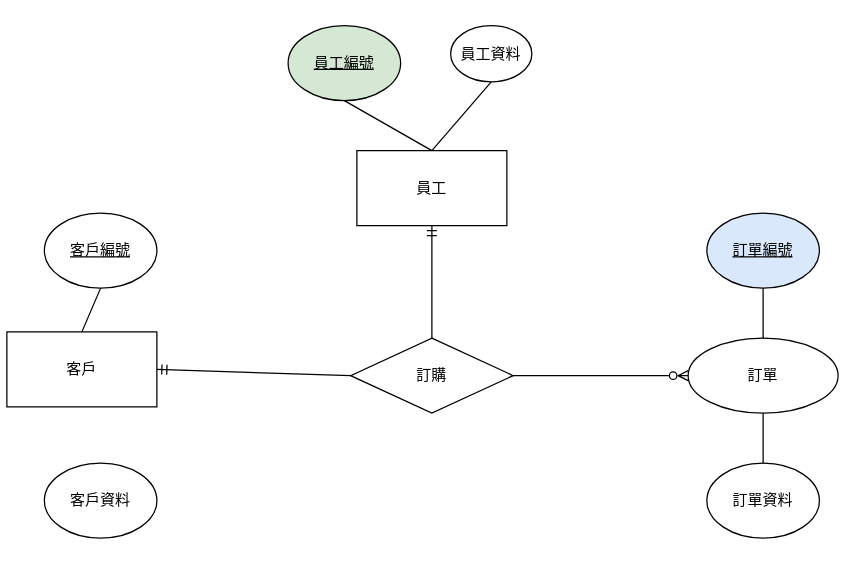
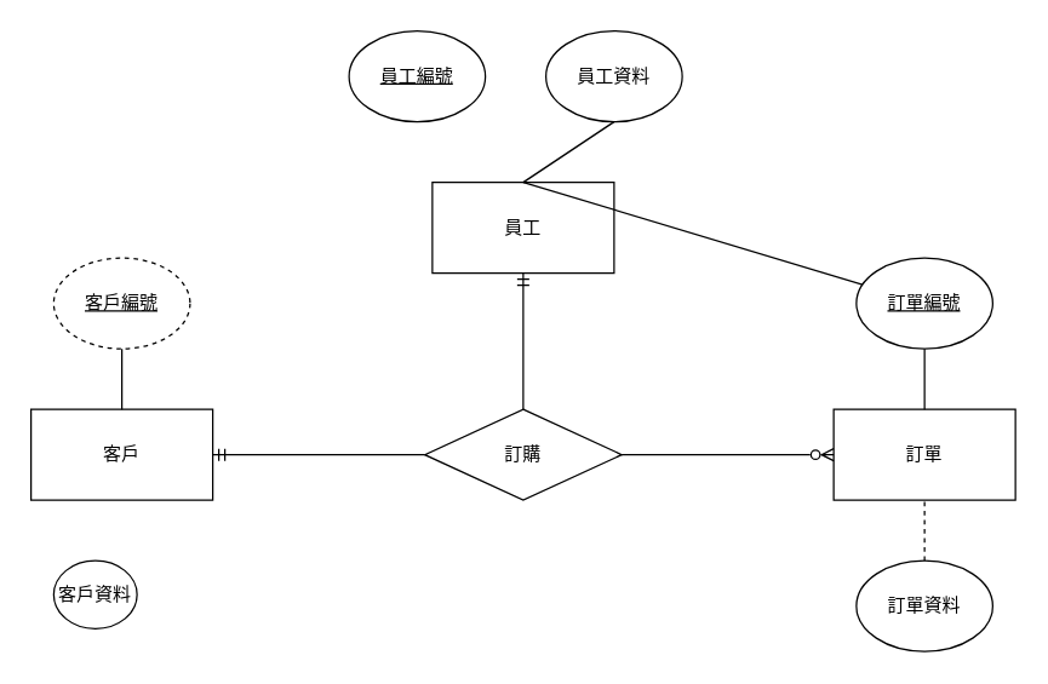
  <mxCell id="0" />
  <mxCell id="1" parent="0" />
- <mxCell id="2" value="客戶" style="rounded=0;whiteSpace=wrap;html=1;" vertex="1" parent="1"><mxGeometry x="5" y="265" width="120" height="60" as="geometry" /></mxCell>
- <mxCell id="3" value="訂單" style="ellipse;whiteSpace=wrap;html=1;" vertex="1" parent="1"><mxGeometry x="550" y="270" width="120" height="60" as="geometry" /></mxCell>
+ <mxCell id="2" value="客戶" style="rounded=0;whiteSpace=wrap;html=1;" vertex="1" parent="1"><mxGeometry x="20" y="270" width="120" height="60" as="geometry" /></mxCell>
+ <mxCell id="3" value="訂單" style="rounded=0;whiteSpace=wrap;html=1;" vertex="1" parent="1"><mxGeometry x="550" y="270" width="120" height="60" as="geometry" /></mxCell>
  <mxCell id="4" value="員工" style="rounded=0;whiteSpace=wrap;html=1;" vertex="1" parent="1"><mxGeometry x="285" y="120" width="120" height="60" as="geometry" /></mxCell>
  <mxCell id="5" value="訂購" style="rhombus;whiteSpace=wrap;html=1;" vertex="1" parent="1"><mxGeometry x="280" y="270" width="130" height="60" as="geometry" /></mxCell>
  <mxCell id="6" value="" style="endArrow=ERmandOne;html=1;rounded=0;entryX=1;entryY=0.5;entryDx=0;entryDy=0;exitX=0;exitY=0.5;exitDx=0;exitDy=0;startArrow=none;startFill=0;endFill=0;" edge="1" parent="1" source="5" target="2"><mxGeometry width="50" height="50" relative="1" as="geometry"><mxPoint x="320" y="290" as="sourcePoint" /><mxPoint x="370" y="240" as="targetPoint" /></mxGeometry></mxCell>
  <mxCell id="7" value="" style="endArrow=ERzeroToMany;html=1;rounded=0;entryX=0;entryY=0.5;entryDx=0;entryDy=0;exitX=1;exitY=0.5;exitDx=0;exitDy=0;startArrow=none;startFill=0;endFill=0;" edge="1" parent="1" source="5" target="3"><mxGeometry width="50" height="50" relative="1" as="geometry"><mxPoint x="320" y="290" as="sourcePoint" /><mxPoint x="370" y="240" as="targetPoint" /></mxGeometry></mxCell>
  <mxCell id="8" value="" style="endArrow=ERmandOne;html=1;rounded=0;entryX=0.5;entryY=1;entryDx=0;entryDy=0;exitX=0.5;exitY=0;exitDx=0;exitDy=0;endFill=0;" edge="1" parent="1" source="5" target="4"><mxGeometry width="50" height="50" relative="1" as="geometry"><mxPoint x="320" y="290" as="sourcePoint" /><mxPoint x="370" y="240" as="targetPoint" /></mxGeometry></mxCell>
- <mxCell id="9" value="&lt;u&gt;客戶編號&lt;/u&gt;" style="ellipse;whiteSpace=wrap;html=1;" vertex="1" parent="1"><mxGeometry x="35" y="170" width="90" height="60" as="geometry" /></mxCell>
- <mxCell id="10" value="&lt;u&gt;員工編號&lt;/u&gt;" style="ellipse;whiteSpace=wrap;html=1;fillColor=#d5e8d4;" vertex="1" parent="1"><mxGeometry x="230" y="20" width="90" height="60" as="geometry" /></mxCell>
- <mxCell id="11" value="&lt;u&gt;訂單編號&lt;/u&gt;" style="ellipse;whiteSpace=wrap;html=1;fillColor=#dae8fc;" vertex="1" parent="1"><mxGeometry x="565" y="170" width="90" height="60" as="geometry" /></mxCell>
+ <mxCell id="9" value="&lt;u&gt;客戶編號&lt;/u&gt;" style="ellipse;whiteSpace=wrap;html=1;dashed=1;" vertex="1" parent="1"><mxGeometry x="35" y="170" width="90" height="60" as="geometry" /></mxCell>
+ <mxCell id="10" value="&lt;u&gt;員工編號&lt;/u&gt;" style="ellipse;whiteSpace=wrap;html=1;" vertex="1" parent="1"><mxGeometry x="230" y="20" width="90" height="60" as="geometry" /></mxCell>
+ <mxCell id="11" value="&lt;u&gt;訂單編號&lt;/u&gt;" style="ellipse;whiteSpace=wrap;html=1;" vertex="1" parent="1"><mxGeometry x="565" y="170" width="90" height="60" as="geometry" /></mxCell>
  <mxCell id="12" value="" style="endArrow=none;html=1;rounded=0;entryX=0.5;entryY=1;entryDx=0;entryDy=0;exitX=0.5;exitY=0;exitDx=0;exitDy=0;" edge="1" parent="1" source="3" target="11"><mxGeometry width="50" height="50" relative="1" as="geometry"><mxPoint x="490" y="280" as="sourcePoint" /><mxPoint x="540" y="230" as="targetPoint" /></mxGeometry></mxCell>
  <mxCell id="13" value="" style="endArrow=none;html=1;rounded=0;entryX=0.5;entryY=1;entryDx=0;entryDy=0;exitX=0.5;exitY=0;exitDx=0;exitDy=0;" edge="1" parent="1" source="2" target="9"><mxGeometry width="50" height="50" relative="1" as="geometry"><mxPoint x="120" y="270" as="sourcePoint" /><mxPoint x="170" y="220" as="targetPoint" /></mxGeometry></mxCell>
- <mxCell id="14" value="客戶資料" style="ellipse;whiteSpace=wrap;html=1;" vertex="1" parent="1"><mxGeometry x="35" y="370" width="90" height="60" as="geometry" /></mxCell>
- <mxCell id="15" value="員工資料" style="ellipse;whiteSpace=wrap;html=1;" vertex="1" parent="1"><mxGeometry x="360" y="20" width="65" height="45" as="geometry" /></mxCell>
+ <mxCell id="14" value="客戶資料" style="ellipse;whiteSpace=wrap;html=1;" vertex="1" parent="1"><mxGeometry x="35" y="370" width="55" height="45" as="geometry" /></mxCell>
+ <mxCell id="15" value="員工資料" style="ellipse;whiteSpace=wrap;html=1;" vertex="1" parent="1"><mxGeometry x="360" y="20" width="90" height="60" as="geometry" /></mxCell>
  <mxCell id="16" value="訂單資料" style="ellipse;whiteSpace=wrap;html=1;" vertex="1" parent="1"><mxGeometry x="565" y="370" width="90" height="60" as="geometry" /></mxCell>
  <mxCell id="17" value="" style="endArrow=none;html=1;rounded=0;entryX=0.5;entryY=1;entryDx=0;entryDy=0;exitX=0.5;exitY=0;exitDx=0;exitDy=0;" edge="1" parent="1" source="4" target="15"><mxGeometry width="50" height="50" relative="1" as="geometry"><mxPoint x="460" y="130" as="sourcePoint" /><mxPoint x="510" y="80" as="targetPoint" /></mxGeometry></mxCell>
- <mxCell id="18" value="" style="endArrow=none;html=1;rounded=0;entryX=0.5;entryY=1;entryDx=0;entryDy=0;exitX=0.5;exitY=0;exitDx=0;exitDy=0;" edge="1" parent="1" source="4" target="10"><mxGeometry width="50" height="50" relative="1" as="geometry"><mxPoint x="210" y="150" as="sourcePoint" /><mxPoint x="260" y="100" as="targetPoint" /></mxGeometry></mxCell>
- <mxCell id="19" value="" style="endArrow=none;html=1;rounded=0;entryX=0.5;entryY=1;entryDx=0;entryDy=0;exitX=0.5;exitY=0;exitDx=0;exitDy=0;" edge="1" parent="1" source="16" target="3"><mxGeometry width="50" height="50" relative="1" as="geometry"><mxPoint x="640" y="400" as="sourcePoint" /><mxPoint x="690" y="350" as="targetPoint" /></mxGeometry></mxCell>
+ <mxCell id="18" value="" style="endArrow=none;html=1;rounded=0;exitX=0.5;exitY=0;exitDx=0;exitDy=0;" edge="1" parent="1" source="4" target="11"><mxGeometry width="50" height="50" relative="1" as="geometry"><mxPoint x="210" y="150" as="sourcePoint" /><mxPoint x="260" y="100" as="targetPoint" /></mxGeometry></mxCell>
+ <mxCell id="19" value="" style="endArrow=none;html=1;rounded=0;entryX=0.5;entryY=1;entryDx=0;entryDy=0;exitX=0.5;exitY=0;exitDx=0;exitDy=0;dashed=1;" edge="1" parent="1" source="16" target="3"><mxGeometry width="50" height="50" relative="1" as="geometry"><mxPoint x="640" y="400" as="sourcePoint" /><mxPoint x="690" y="350" as="targetPoint" /></mxGeometry></mxCell>
